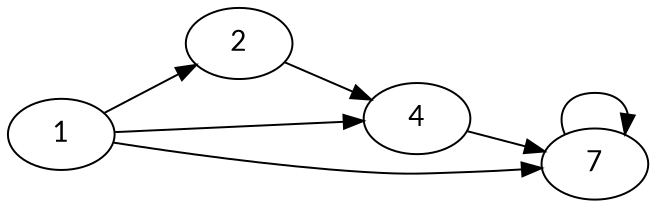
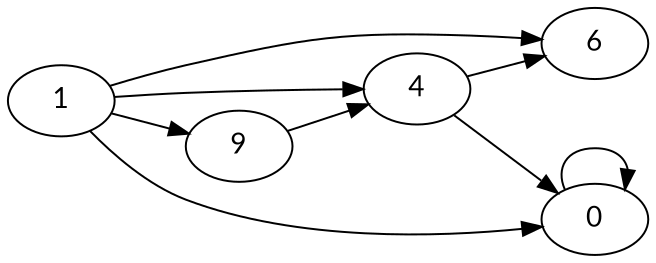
  strict digraph {
    fontname=Lato
    rankdir=LR
    node [fontname=Lato]
    edge [fontname=Lato weight=1]
    1
-   2
+   2 [label=9]
    4
-   7
+   6
+   7 [label=0]
    1 -> 2
    1 -> 4
+   1 -> 6
    1 -> 7
    2 -> 4
+   4 -> 6
    4 -> 7
    7 -> 7
  }
